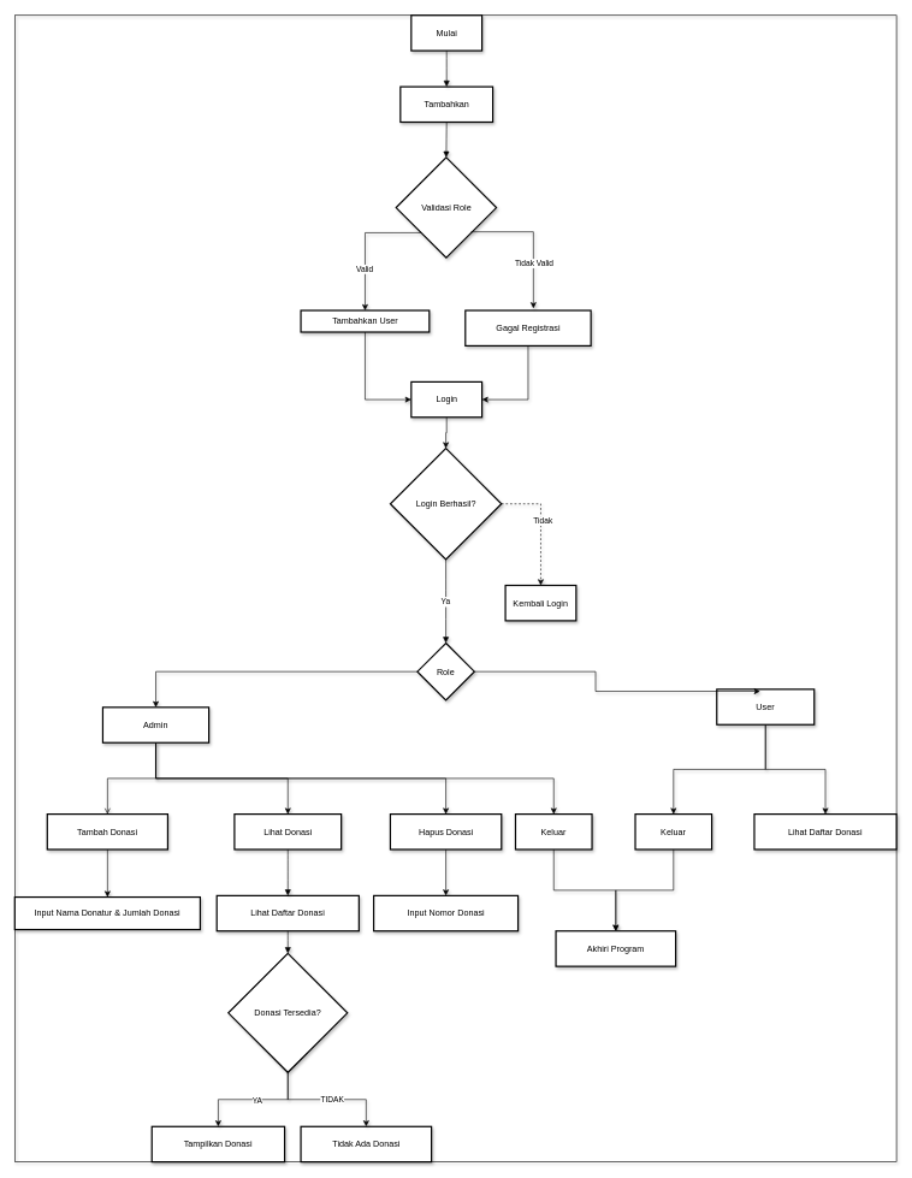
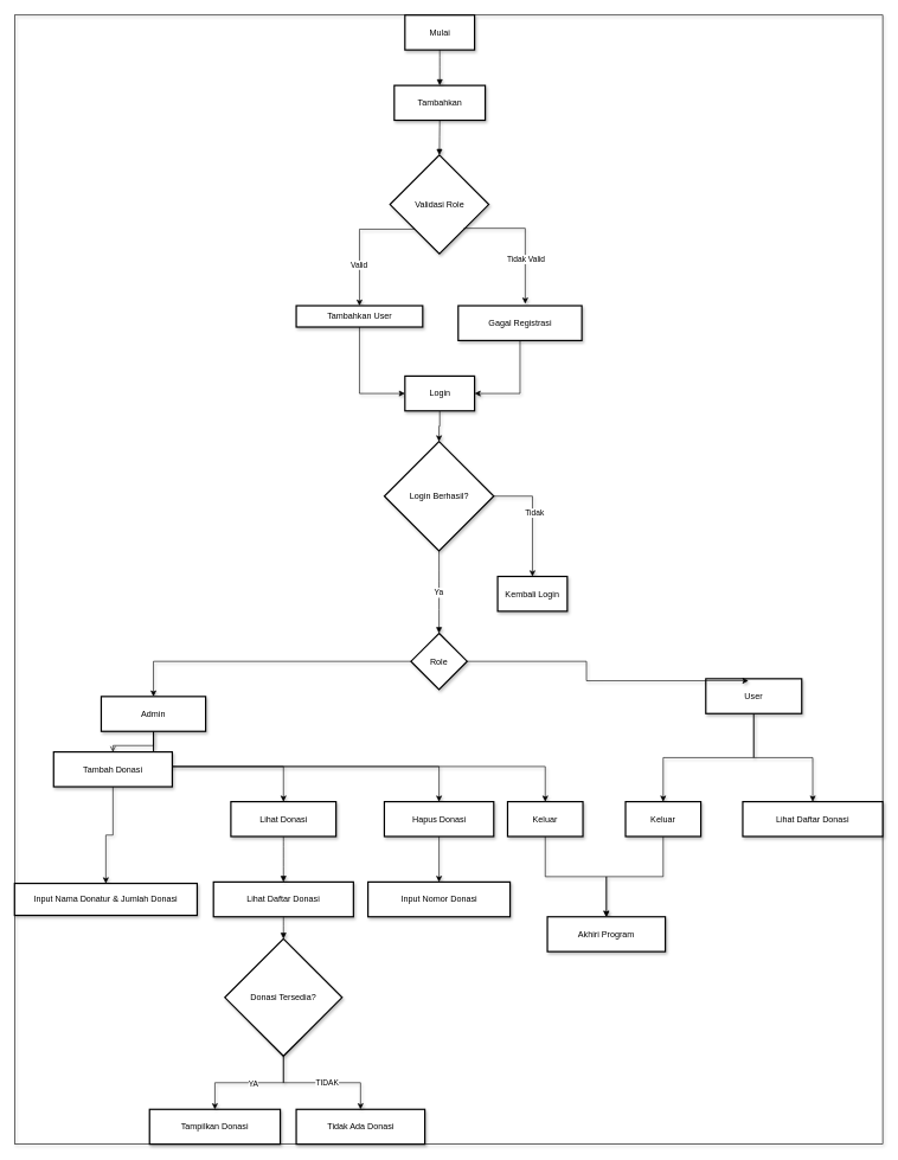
  <mxCell id="0" />
  <mxCell id="1" parent="0" />
  <mxCell id="2" value="" style="group" vertex="1" connectable="0" parent="1"><mxGeometry x="20" y="20" width="1222" height="1589" as="geometry" /></mxCell>
  <mxCell id="3" value="" style="group;shadow=1;strokeColor=#000000;container=0;" vertex="1" connectable="0" parent="2"><mxGeometry width="1222" height="1589" as="geometry" /></mxCell>
  <mxCell id="4" style="edgeStyle=orthogonalEdgeStyle;rounded=0;orthogonalLoop=1;jettySize=auto;html=1;exitX=0.5;exitY=1;exitDx=0;exitDy=0;shadow=1;strokeColor=#000000;" parent="2" source="49" target="7" edge="1"><mxGeometry relative="1" as="geometry" /></mxCell>
- <mxCell id="5" style="edgeStyle=orthogonalEdgeStyle;rounded=0;orthogonalLoop=1;jettySize=auto;html=1;exitX=1;exitY=0.5;exitDx=0;exitDy=0;entryX=0.5;entryY=0;entryDx=0;entryDy=0;shadow=1;strokeColor=#000000;dashed=1;" parent="2" source="7" edge="1" target="32"><mxGeometry relative="1" as="geometry"><mxPoint x="1030.0" y="706" as="targetPoint" /></mxGeometry></mxCell>
+ <mxCell id="5" style="edgeStyle=orthogonalEdgeStyle;rounded=0;orthogonalLoop=1;jettySize=auto;html=1;exitX=1;exitY=0.5;exitDx=0;exitDy=0;entryX=0.5;entryY=0;entryDx=0;entryDy=0;shadow=1;strokeColor=#000000;" parent="2" source="7" edge="1" target="32"><mxGeometry relative="1" as="geometry"><mxPoint x="1030.0" y="706" as="targetPoint" /></mxGeometry></mxCell>
  <mxCell id="6" value="Tidak" style="edgeLabel;html=1;align=center;verticalAlign=middle;resizable=0;points=[];shadow=1;strokeColor=#000000;container=0;" parent="5" vertex="1" connectable="0"><mxGeometry x="-0.074" y="2" relative="1" as="geometry"><mxPoint as="offset" /></mxGeometry></mxCell>
  <mxCell id="7" value="Login Berhasil?" style="rhombus;strokeWidth=2;whiteSpace=wrap;shadow=1;strokeColor=#000000;container=0;" parent="2" vertex="1"><mxGeometry x="520.5" y="600" width="154" height="154" as="geometry" /></mxCell>
  <mxCell id="8" style="edgeStyle=orthogonalEdgeStyle;rounded=0;orthogonalLoop=1;jettySize=auto;html=1;exitX=0;exitY=0.5;exitDx=0;exitDy=0;entryX=0.5;entryY=0;entryDx=0;entryDy=0;shadow=1;strokeColor=#000000;" parent="2" source="9" target="14" edge="1"><mxGeometry relative="1" as="geometry" /></mxCell>
  <mxCell id="9" value="Role" style="rhombus;strokeWidth=2;whiteSpace=wrap;shadow=1;strokeColor=#000000;container=0;" parent="2" vertex="1"><mxGeometry x="558" y="870" width="79" height="79" as="geometry" /></mxCell>
  <mxCell id="10" style="edgeStyle=orthogonalEdgeStyle;rounded=0;orthogonalLoop=1;jettySize=auto;html=1;exitX=0.5;exitY=1;exitDx=0;exitDy=0;entryX=0.5;entryY=0;entryDx=0;entryDy=0;shadow=1;strokeColor=#000000;" parent="2" source="14" target="22" edge="1"><mxGeometry relative="1" as="geometry" /></mxCell>
  <mxCell id="11" style="edgeStyle=orthogonalEdgeStyle;rounded=0;orthogonalLoop=1;jettySize=auto;html=1;exitX=0.5;exitY=1;exitDx=0;exitDy=0;entryX=0.5;entryY=0;entryDx=0;entryDy=0;shadow=1;strokeColor=#000000;" parent="2" source="14" target="55" edge="1"><mxGeometry relative="1" as="geometry" /></mxCell>
  <mxCell id="12" style="edgeStyle=orthogonalEdgeStyle;rounded=0;orthogonalLoop=1;jettySize=auto;html=1;exitX=0.5;exitY=1;exitDx=0;exitDy=0;entryX=0.5;entryY=0;entryDx=0;entryDy=0;shadow=1;strokeColor=#000000;" parent="2" source="14" target="20" edge="1"><mxGeometry relative="1" as="geometry" /></mxCell>
  <mxCell id="13" style="edgeStyle=orthogonalEdgeStyle;rounded=0;orthogonalLoop=1;jettySize=auto;html=1;exitX=0.5;exitY=1;exitDx=0;exitDy=0;entryX=0.5;entryY=0;entryDx=0;entryDy=0;shadow=1;strokeColor=#000000;endArrow=open;" parent="2" source="14" target="19" edge="1"><mxGeometry relative="1" as="geometry" /></mxCell>
  <mxCell id="14" value="Admin" style="whiteSpace=wrap;strokeWidth=2;shadow=1;strokeColor=#000000;container=0;" parent="2" vertex="1"><mxGeometry x="122" y="959" width="147" height="49" as="geometry" /></mxCell>
  <mxCell id="15" style="edgeStyle=orthogonalEdgeStyle;rounded=0;orthogonalLoop=1;jettySize=auto;html=1;exitX=0.5;exitY=1;exitDx=0;exitDy=0;entryX=0.5;entryY=0;entryDx=0;entryDy=0;shadow=1;strokeColor=#000000;" parent="2" source="17" target="24" edge="1"><mxGeometry relative="1" as="geometry" /></mxCell>
  <mxCell id="16" style="edgeStyle=orthogonalEdgeStyle;rounded=0;orthogonalLoop=1;jettySize=auto;html=1;exitX=0.5;exitY=1;exitDx=0;exitDy=0;shadow=1;strokeColor=#000000;" edge="1" parent="2" source="17" target="33"><mxGeometry relative="1" as="geometry" /></mxCell>
  <mxCell id="17" value="User" style="whiteSpace=wrap;strokeWidth=2;shadow=1;strokeColor=#000000;container=0;" parent="2" vertex="1"><mxGeometry x="973" y="934" width="135" height="49" as="geometry" /></mxCell>
  <mxCell id="18" style="edgeStyle=orthogonalEdgeStyle;rounded=0;orthogonalLoop=1;jettySize=auto;html=1;exitX=0.5;exitY=1;exitDx=0;exitDy=0;entryX=0.5;entryY=0;entryDx=0;entryDy=0;shadow=1;strokeColor=#000000;" parent="2" source="19" target="25" edge="1"><mxGeometry relative="1" as="geometry" /></mxCell>
- <mxCell id="19" value="Tambah Donasi" style="whiteSpace=wrap;strokeWidth=2;shadow=1;strokeColor=#000000;container=0;" parent="2" vertex="1"><mxGeometry x="45" y="1107" width="167" height="49" as="geometry" /></mxCell>
+ <mxCell id="19" value="Tambah Donasi" style="whiteSpace=wrap;strokeWidth=2;shadow=1;strokeColor=#000000;container=0;" parent="2" vertex="1"><mxGeometry x="55" y="1037" width="167" height="49" as="geometry" /></mxCell>
  <mxCell id="20" value="Lihat Donasi" style="whiteSpace=wrap;strokeWidth=2;shadow=1;strokeColor=#000000;container=0;" parent="2" vertex="1"><mxGeometry x="304.5" y="1107" width="148" height="49" as="geometry" /></mxCell>
  <mxCell id="21" style="edgeStyle=orthogonalEdgeStyle;rounded=0;orthogonalLoop=1;jettySize=auto;html=1;exitX=0.5;exitY=1;exitDx=0;exitDy=0;entryX=0.5;entryY=0;entryDx=0;entryDy=0;shadow=1;strokeColor=#000000;" parent="2" source="22" target="27" edge="1"><mxGeometry relative="1" as="geometry" /></mxCell>
  <mxCell id="22" value="Keluar" style="whiteSpace=wrap;strokeWidth=2;shadow=1;strokeColor=#000000;container=0;" parent="2" vertex="1"><mxGeometry x="694" y="1107" width="106" height="49" as="geometry" /></mxCell>
  <mxCell id="23" style="edgeStyle=orthogonalEdgeStyle;rounded=0;orthogonalLoop=1;jettySize=auto;html=1;exitX=0.5;exitY=1;exitDx=0;exitDy=0;entryX=0.5;entryY=0;entryDx=0;entryDy=0;shadow=1;strokeColor=#000000;" parent="2" source="24" target="27" edge="1"><mxGeometry relative="1" as="geometry" /></mxCell>
  <mxCell id="24" value="Keluar" style="whiteSpace=wrap;strokeWidth=2;shadow=1;strokeColor=#000000;container=0;" parent="2" vertex="1"><mxGeometry x="860" y="1107" width="106" height="49" as="geometry" /></mxCell>
  <mxCell id="25" value="Input Nama Donatur &amp; Jumlah Donasi" style="whiteSpace=wrap;strokeWidth=2;shadow=1;strokeColor=#000000;container=0;" parent="2" vertex="1"><mxGeometry y="1222" width="257" height="45" as="geometry" /></mxCell>
  <mxCell id="26" value="Lihat Daftar Donasi" style="whiteSpace=wrap;strokeWidth=2;shadow=1;strokeColor=#000000;container=0;" parent="2" vertex="1"><mxGeometry x="280" y="1220" width="197" height="49" as="geometry" /></mxCell>
  <mxCell id="27" value="Akhiri Program" style="whiteSpace=wrap;strokeWidth=2;shadow=1;strokeColor=#000000;container=0;" parent="2" vertex="1"><mxGeometry x="750" y="1269" width="166" height="49" as="geometry" /></mxCell>
  <mxCell id="28" value="Ya" style="curved=1;startArrow=none;endArrow=block;exitX=0.5;exitY=1;entryX=0.5;entryY=0;rounded=0;shadow=1;strokeColor=#000000;" parent="2" source="7" target="9" edge="1"><mxGeometry relative="1" as="geometry"><Array as="points" /></mxGeometry></mxCell>
  <mxCell id="29" value="" style="curved=1;startArrow=none;endArrow=block;exitX=0.5;exitY=0.99;entryX=0.5;entryY=0.01;rounded=0;shadow=1;strokeColor=#000000;" parent="2" source="20" target="26" edge="1"><mxGeometry relative="1" as="geometry"><Array as="points" /></mxGeometry></mxCell>
  <mxCell id="30" value="" style="curved=1;startArrow=none;endArrow=block;exitX=0.5;exitY=1;entryX=0.5;entryY=0;rounded=0;shadow=1;strokeColor=#000000;" parent="2" source="26" target="57" edge="1"><mxGeometry relative="1" as="geometry"><Array as="points" /></mxGeometry></mxCell>
  <mxCell id="31" style="edgeStyle=orthogonalEdgeStyle;rounded=0;orthogonalLoop=1;jettySize=auto;html=1;exitX=1;exitY=0.5;exitDx=0;exitDy=0;entryX=0.445;entryY=0.057;entryDx=0;entryDy=0;entryPerimeter=0;shadow=1;strokeColor=#000000;" parent="2" source="9" target="17" edge="1"><mxGeometry relative="1" as="geometry" /></mxCell>
  <mxCell id="32" value="Kembali Login" style="whiteSpace=wrap;strokeWidth=2;shadow=1;strokeColor=#000000;container=0;" parent="2" vertex="1"><mxGeometry x="680" y="790" width="98" height="49" as="geometry" /></mxCell>
  <mxCell id="33" value="Lihat Daftar Donasi" style="whiteSpace=wrap;strokeWidth=2;shadow=1;strokeColor=#000000;container=0;" parent="2" vertex="1"><mxGeometry x="1025" y="1107" width="197" height="49" as="geometry" /></mxCell>
  <mxCell id="34" value="Tampilkan Donasi" style="whiteSpace=wrap;strokeWidth=2;shadow=1;strokeColor=#000000;container=0;" parent="2" vertex="1"><mxGeometry x="190" y="1540" width="184" height="49" as="geometry" /></mxCell>
  <mxCell id="35" value="Tidak Ada Donasi" style="whiteSpace=wrap;strokeWidth=2;shadow=1;strokeColor=#000000;container=0;" parent="2" vertex="1"><mxGeometry x="396.5" y="1540" width="181" height="49" as="geometry" /></mxCell>
  <mxCell id="36" style="edgeStyle=orthogonalEdgeStyle;rounded=0;orthogonalLoop=1;jettySize=auto;html=1;exitX=0.5;exitY=1;exitDx=0;exitDy=0;entryX=0.5;entryY=0;entryDx=0;entryDy=0;shadow=1;strokeColor=#000000;" parent="2" source="57" target="34" edge="1"><mxGeometry relative="1" as="geometry" /></mxCell>
  <mxCell id="37" value="YA" style="edgeLabel;html=1;align=center;verticalAlign=middle;resizable=0;points=[];shadow=1;strokeColor=#000000;container=0;" parent="36" vertex="1" connectable="0"><mxGeometry x="-0.057" y="2" relative="1" as="geometry"><mxPoint as="offset" /></mxGeometry></mxCell>
  <mxCell id="38" style="edgeStyle=orthogonalEdgeStyle;rounded=0;orthogonalLoop=1;jettySize=auto;html=1;entryX=0.5;entryY=0;entryDx=0;entryDy=0;shadow=1;strokeColor=#000000;" parent="2" source="57" target="35" edge="1"><mxGeometry relative="1" as="geometry" /></mxCell>
  <mxCell id="39" value="TIDAK" style="edgeLabel;html=1;align=center;verticalAlign=middle;resizable=0;points=[];shadow=1;strokeColor=#000000;container=0;" parent="38" vertex="1" connectable="0"><mxGeometry x="0.063" y="1" relative="1" as="geometry"><mxPoint as="offset" /></mxGeometry></mxCell>
  <mxCell id="40" value="Mulai" style="whiteSpace=wrap;strokeWidth=2;shadow=1;strokeColor=#000000;container=0;" parent="2" vertex="1"><mxGeometry x="549.5" width="98" height="49" as="geometry" /></mxCell>
  <mxCell id="41" value="Tambahkan" style="whiteSpace=wrap;strokeWidth=2;shadow=1;strokeColor=#000000;container=0;" parent="2" vertex="1"><mxGeometry x="534.5" y="99" width="128" height="49" as="geometry" /></mxCell>
  <mxCell id="42" style="edgeStyle=orthogonalEdgeStyle;rounded=0;orthogonalLoop=1;jettySize=auto;html=1;exitX=0;exitY=1;exitDx=0;exitDy=0;entryX=0.5;entryY=0;entryDx=0;entryDy=0;shadow=1;strokeColor=#000000;" parent="2" source="44" target="46" edge="1"><mxGeometry relative="1" as="geometry"><Array as="points"><mxPoint x="485.5" y="301" /></Array></mxGeometry></mxCell>
  <mxCell id="43" value="Valid" style="edgeLabel;html=1;align=center;verticalAlign=middle;resizable=0;points=[];shadow=1;strokeColor=#000000;container=0;" parent="42" vertex="1" connectable="0"><mxGeometry x="0.376" y="-1" relative="1" as="geometry"><mxPoint as="offset" /></mxGeometry></mxCell>
  <mxCell id="44" value="Validasi Role" style="rhombus;strokeWidth=2;whiteSpace=wrap;shadow=1;strokeColor=#000000;container=0;" parent="2" vertex="1"><mxGeometry x="528.5" y="197" width="139" height="139" as="geometry" /></mxCell>
  <mxCell id="45" style="edgeStyle=orthogonalEdgeStyle;rounded=0;orthogonalLoop=1;jettySize=auto;html=1;exitX=0.5;exitY=1;exitDx=0;exitDy=0;entryX=0;entryY=0.5;entryDx=0;entryDy=0;shadow=1;strokeColor=#000000;" parent="2" source="46" target="49" edge="1"><mxGeometry relative="1" as="geometry" /></mxCell>
  <mxCell id="46" value="Tambahkan User" style="whiteSpace=wrap;strokeWidth=2;shadow=1;strokeColor=#000000;container=0;" parent="2" vertex="1"><mxGeometry x="396.5" y="409" width="178" height="30" as="geometry" /></mxCell>
  <mxCell id="47" style="edgeStyle=orthogonalEdgeStyle;rounded=0;orthogonalLoop=1;jettySize=auto;html=1;exitX=0.5;exitY=1;exitDx=0;exitDy=0;entryX=1;entryY=0.5;entryDx=0;entryDy=0;shadow=1;strokeColor=#000000;" parent="2" source="48" target="49" edge="1"><mxGeometry relative="1" as="geometry" /></mxCell>
  <mxCell id="48" value="Gagal Registrasi" style="whiteSpace=wrap;strokeWidth=2;shadow=1;strokeColor=#000000;container=0;" parent="2" vertex="1"><mxGeometry x="624.5" y="409" width="174" height="49" as="geometry" /></mxCell>
  <mxCell id="49" value="Login" style="whiteSpace=wrap;strokeWidth=2;shadow=1;strokeColor=#000000;container=0;" parent="2" vertex="1"><mxGeometry x="549.5" y="508" width="98" height="49" as="geometry" /></mxCell>
  <mxCell id="50" value="" style="curved=1;startArrow=none;endArrow=block;exitX=0.5;exitY=0.99;entryX=0.5;entryY=-0.01;rounded=0;shadow=1;strokeColor=#000000;" parent="2" source="40" target="41" edge="1"><mxGeometry relative="1" as="geometry"><Array as="points" /></mxGeometry></mxCell>
  <mxCell id="51" value="" style="curved=1;startArrow=none;endArrow=block;exitX=0.5;exitY=0.99;entryX=0.5;entryY=0;rounded=0;shadow=1;strokeColor=#000000;" parent="2" source="41" target="44" edge="1"><mxGeometry relative="1" as="geometry"><Array as="points" /></mxGeometry></mxCell>
  <mxCell id="52" style="edgeStyle=orthogonalEdgeStyle;rounded=0;orthogonalLoop=1;jettySize=auto;html=1;exitX=1;exitY=1;exitDx=0;exitDy=0;entryX=0.542;entryY=-0.058;entryDx=0;entryDy=0;entryPerimeter=0;shadow=1;strokeColor=#000000;" parent="2" source="44" target="48" edge="1"><mxGeometry relative="1" as="geometry"><Array as="points"><mxPoint x="632.5" y="300" /><mxPoint x="718.5" y="300" /></Array></mxGeometry></mxCell>
  <mxCell id="53" value="Tidak Valid" style="edgeLabel;html=1;align=center;verticalAlign=middle;resizable=0;points=[];shadow=1;strokeColor=#000000;container=0;" parent="52" vertex="1" connectable="0"><mxGeometry x="0.359" y="1" relative="1" as="geometry"><mxPoint as="offset" /></mxGeometry></mxCell>
  <mxCell id="54" style="edgeStyle=orthogonalEdgeStyle;rounded=0;orthogonalLoop=1;jettySize=auto;html=1;exitX=0.5;exitY=1;exitDx=0;exitDy=0;shadow=1;strokeColor=#000000;" parent="2" source="55" target="56" edge="1"><mxGeometry relative="1" as="geometry" /></mxCell>
  <mxCell id="55" value="Hapus Donasi" style="whiteSpace=wrap;strokeWidth=2;shadow=1;strokeColor=#000000;container=0;" parent="2" vertex="1"><mxGeometry x="520.5" y="1107" width="154" height="49" as="geometry" /></mxCell>
  <mxCell id="56" value="Input Nomor Donasi" style="whiteSpace=wrap;strokeWidth=2;shadow=1;strokeColor=#000000;container=0;" parent="2" vertex="1"><mxGeometry x="497.5" y="1220" width="200" height="49" as="geometry" /></mxCell>
  <mxCell id="57" value="Donasi Tersedia?" style="rhombus;strokeWidth=2;whiteSpace=wrap;shadow=1;strokeColor=#000000;container=0;" parent="2" vertex="1"><mxGeometry x="296" y="1300" width="165" height="165" as="geometry" /></mxCell>
